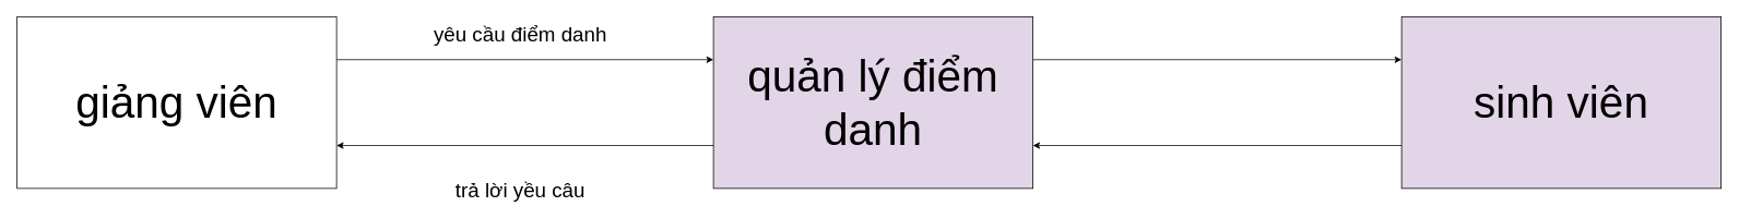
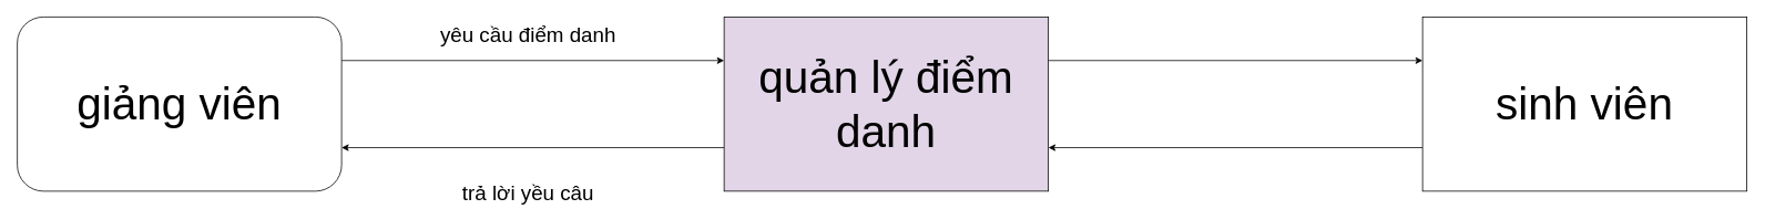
  <mxCell id="0" />
  <mxCell id="1" parent="0" />
  <mxCell id="2" value="trả lời yều câu" style="edgeStyle=none;rounded=0;orthogonalLoop=1;jettySize=auto;html=1;exitX=0;exitY=0.75;exitDx=0;exitDy=0;entryX=1;entryY=0.75;entryDx=0;entryDy=0;fontSize=25;" edge="1" parent="1" source="4" target="6"><mxGeometry x="0.022" y="53" relative="1" as="geometry"><mxPoint x="-1" as="offset" /></mxGeometry></mxCell>
  <mxCell id="3" style="edgeStyle=none;rounded=0;orthogonalLoop=1;jettySize=auto;html=1;exitX=1;exitY=0.25;exitDx=0;exitDy=0;entryX=0;entryY=0.25;entryDx=0;entryDy=0;fontSize=25;" edge="1" parent="1" source="4" target="8"><mxGeometry relative="1" as="geometry" /></mxCell>
  <mxCell id="4" value="quản lý điểm danh" style="rounded=0;whiteSpace=wrap;html=1;fontSize=54;fillColor=#e1d5e7;" vertex="1" parent="1"><mxGeometry x="870" y="20" width="390" height="210" as="geometry" /></mxCell>
  <mxCell id="5" value="yêu cầu điểm danh" style="edgeStyle=none;rounded=0;orthogonalLoop=1;jettySize=auto;html=1;exitX=1;exitY=0.25;exitDx=0;exitDy=0;entryX=0;entryY=0.25;entryDx=0;entryDy=0;fontSize=25;" edge="1" parent="1" source="6" target="4"><mxGeometry x="-0.022" y="33" relative="1" as="geometry"><mxPoint x="-1" y="1" as="offset" /></mxGeometry></mxCell>
- <mxCell id="6" value="&lt;font style=&quot;font-size: 54px;&quot;&gt;giảng viên&lt;/font&gt;" style="rounded=0;whiteSpace=wrap;html=1;fontSize=54;" vertex="1" parent="1"><mxGeometry x="20" y="20" width="390" height="210" as="geometry" /></mxCell>
+ <mxCell id="6" value="&lt;font style=&quot;font-size: 54px;&quot;&gt;giảng viên&lt;/font&gt;" style="whiteSpace=wrap;html=1;fontSize=54;rounded=1;" vertex="1" parent="1"><mxGeometry x="20" y="20" width="390" height="210" as="geometry" /></mxCell>
  <mxCell id="7" style="edgeStyle=none;rounded=0;orthogonalLoop=1;jettySize=auto;html=1;exitX=0;exitY=0.75;exitDx=0;exitDy=0;entryX=1;entryY=0.75;entryDx=0;entryDy=0;fontSize=25;" edge="1" parent="1" source="8" target="4"><mxGeometry relative="1" as="geometry" /></mxCell>
- <mxCell id="8" value="sinh viên" style="rounded=0;whiteSpace=wrap;html=1;fontSize=54;fillColor=#e1d5e7;" vertex="1" parent="1"><mxGeometry x="1710" y="20" width="390" height="210" as="geometry" /></mxCell>
+ <mxCell id="8" value="sinh viên" style="rounded=0;whiteSpace=wrap;html=1;fontSize=54;" vertex="1" parent="1"><mxGeometry x="1710" y="20" width="390" height="210" as="geometry" /></mxCell>
